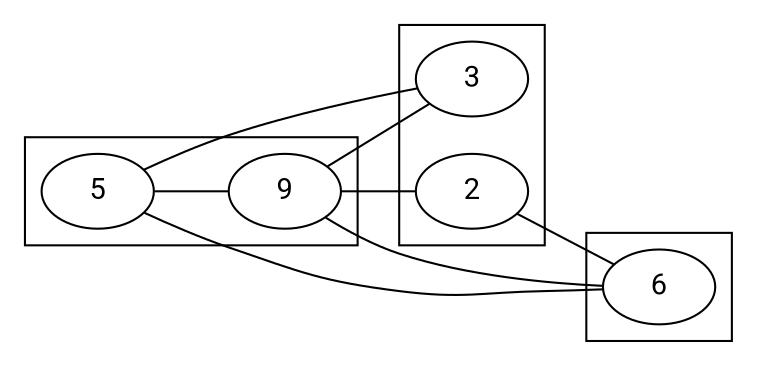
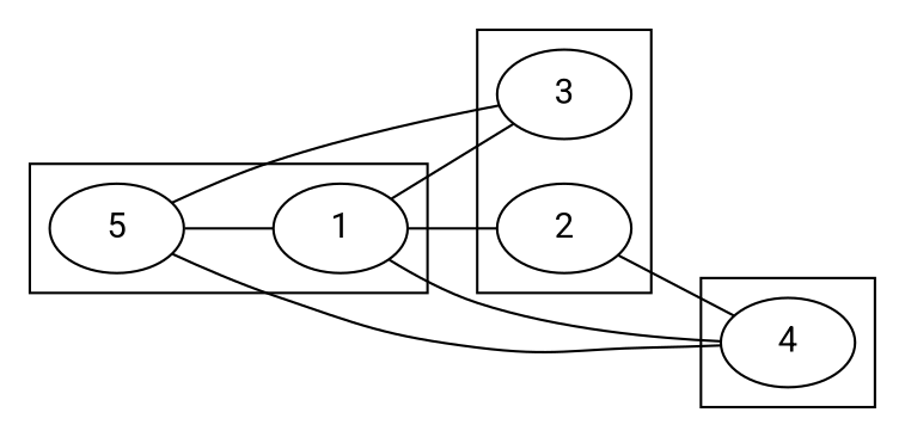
  graph {
    fontname=Roboto
    rankdir=LR
    node [fontname=Roboto]
    edge [fontname=Roboto]
    2
    3
-   1 [label=9]
+   1
    5
-   4 [label=6]
+   4
    subgraph cluster_1 {
      2
      3
    }
    subgraph cluster_2 {
      1
      5
    }
    subgraph cluster_3 {
      4
    }
    2 -- 4
    1 -- 2
    1 -- 3
    1 -- 4
    5 -- 3
    5 -- 1
    5 -- 4
  }
